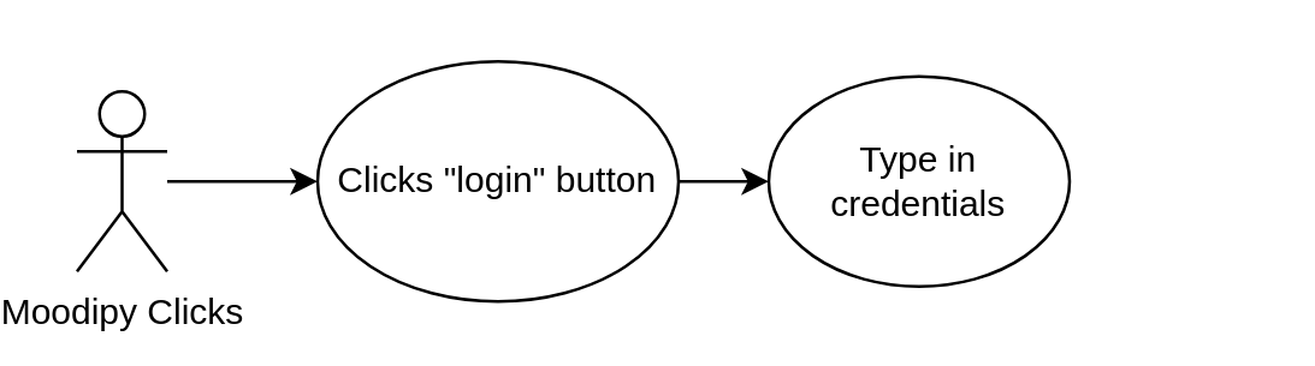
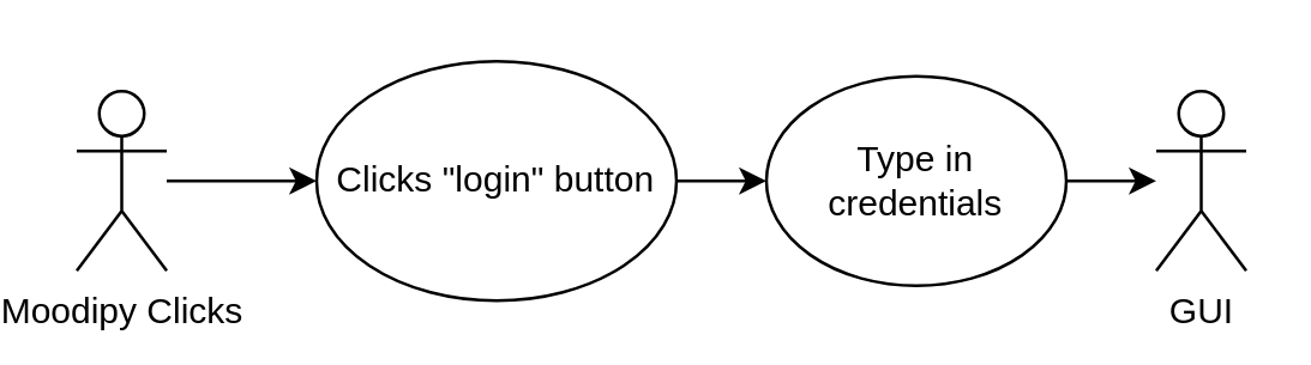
  <mxCell id="0" />
  <mxCell id="1" parent="0" />
  <mxCell id="2" value="Moodipy Clicks" style="shape=umlActor;verticalLabelPosition=bottom;labelBackgroundColor=#ffffff;verticalAlign=top;html=1;outlineConnect=0;" vertex="1" parent="1"><mxGeometry x="20" y="30" width="30" height="60" as="geometry" /></mxCell>
+ <mxCell id="3" value="GUI" style="shape=umlActor;verticalLabelPosition=bottom;labelBackgroundColor=#ffffff;verticalAlign=top;html=1;outlineConnect=0;" vertex="1" parent="1"><mxGeometry x="380" y="30" width="30" height="60" as="geometry" /></mxCell>
  <mxCell id="4" value="" style="edgeStyle=orthogonalEdgeStyle;rounded=0;orthogonalLoop=1;jettySize=auto;html=1;" edge="1" parent="1" source="5" target="7"><mxGeometry relative="1" as="geometry" /></mxCell>
  <mxCell id="5" value="Clicks &quot;login&quot; button" style="ellipse;whiteSpace=wrap;html=1;" vertex="1" parent="1"><mxGeometry x="100" y="20" width="120" height="80" as="geometry" /></mxCell>
  <mxCell id="6" value="" style="endArrow=classic;html=1;entryX=0;entryY=0.5;entryDx=0;entryDy=0;" edge="1" parent="1" target="5"><mxGeometry width="50" height="50" relative="1" as="geometry"><mxPoint x="50" y="60" as="sourcePoint" /><mxPoint x="210" y="190" as="targetPoint" /></mxGeometry></mxCell>
  <mxCell id="7" value="Type in credentials" style="ellipse;whiteSpace=wrap;html=1;" vertex="1" parent="1"><mxGeometry x="250" y="25" width="100" height="70" as="geometry" /></mxCell>
+ <mxCell id="8" value="" style="endArrow=classic;html=1;exitX=1;exitY=0.5;exitDx=0;exitDy=0;" edge="1" parent="1" source="7" target="3"><mxGeometry width="50" height="50" relative="1" as="geometry"><mxPoint x="370" y="210" as="sourcePoint" /><mxPoint x="420" y="160" as="targetPoint" /></mxGeometry></mxCell>
